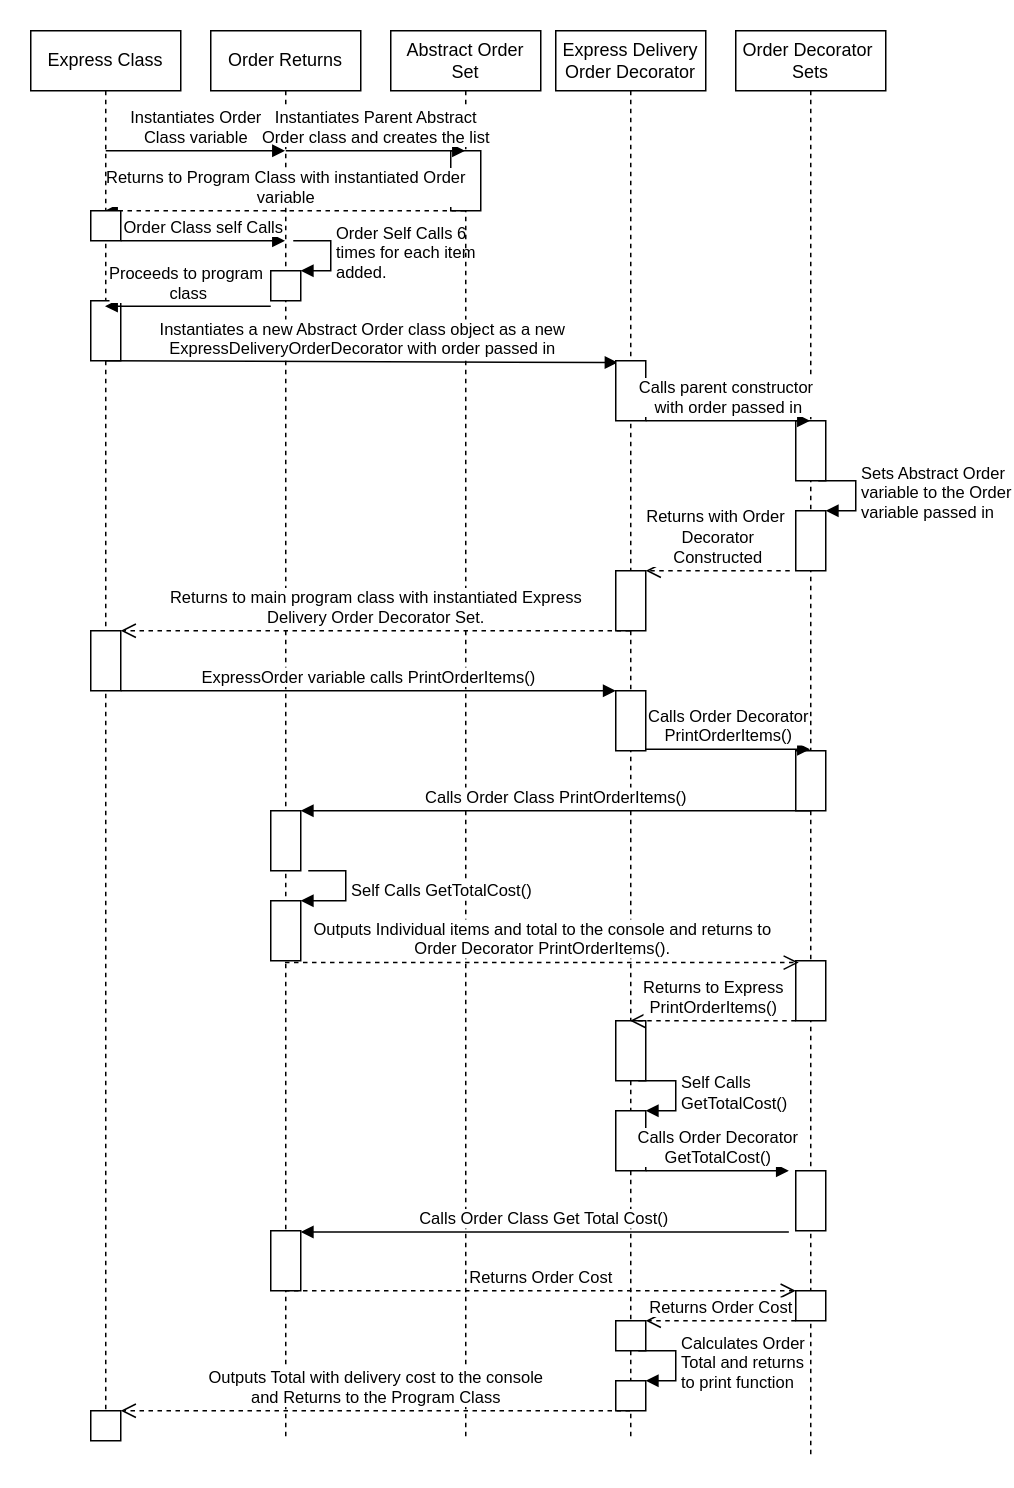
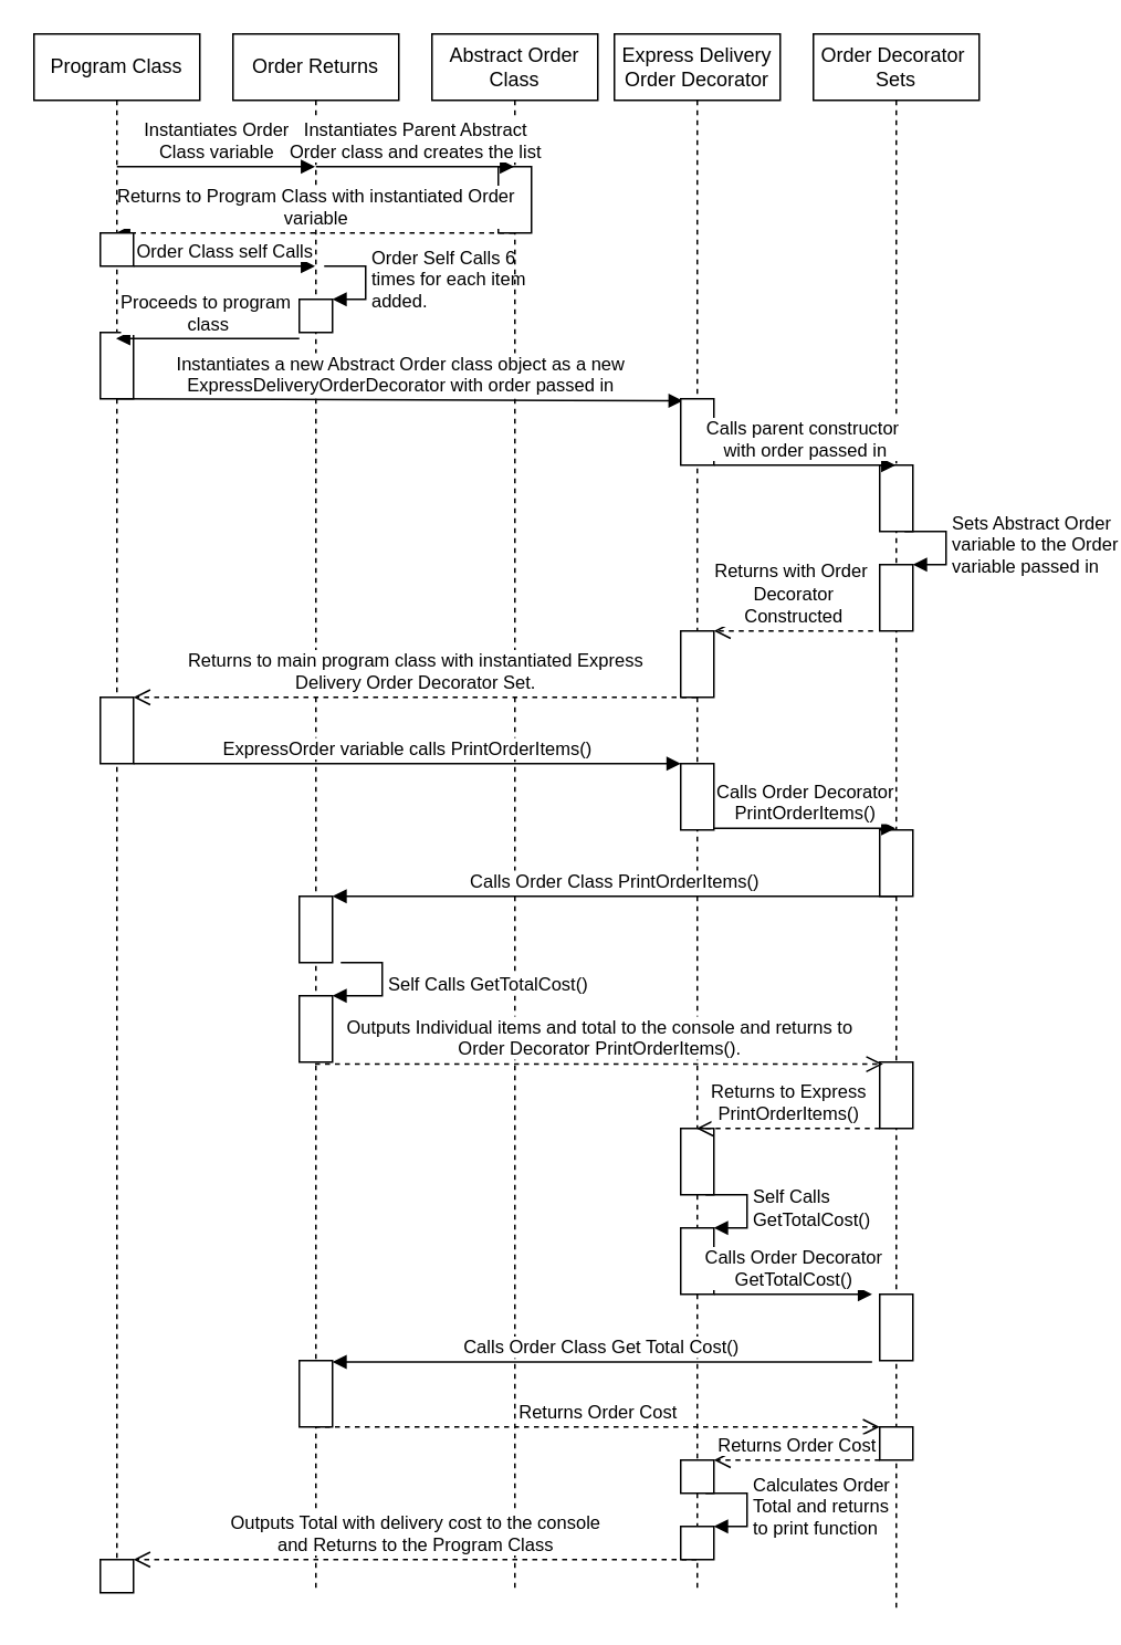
  <mxCell id="0" />
  <mxCell id="1" parent="0" />
  <mxCell id="2" value="Order Returns" style="shape=umlLifeline;perimeter=lifelinePerimeter;whiteSpace=wrap;html=1;container=1;collapsible=0;recursiveResize=0;outlineConnect=0;" vertex="1" parent="1"><mxGeometry x="140" y="20" width="100" height="940" as="geometry" /></mxCell>
  <mxCell id="3" value="" style="html=1;points=[];perimeter=orthogonalPerimeter;" vertex="1" parent="2"><mxGeometry x="40" y="160" width="20" height="20" as="geometry" /></mxCell>
  <mxCell id="4" value="Order Self Calls 6&lt;br&gt;times for each item&amp;nbsp;&lt;br&gt;added." style="edgeStyle=orthogonalEdgeStyle;html=1;align=left;spacingLeft=2;endArrow=block;rounded=0;entryX=1;entryY=0;" edge="1" target="3" parent="2"><mxGeometry relative="1" as="geometry"><mxPoint x="55" y="140" as="sourcePoint" /><Array as="points"><mxPoint x="80" y="140" /></Array></mxGeometry></mxCell>
- <mxCell id="5" value="Abstract Order Set" style="shape=umlLifeline;perimeter=lifelinePerimeter;whiteSpace=wrap;html=1;container=1;collapsible=0;recursiveResize=0;outlineConnect=0;" vertex="1" parent="1"><mxGeometry x="260" y="20" width="100" height="940" as="geometry" /></mxCell>
+ <mxCell id="5" value="Abstract Order Class" style="shape=umlLifeline;perimeter=lifelinePerimeter;whiteSpace=wrap;html=1;container=1;collapsible=0;recursiveResize=0;outlineConnect=0;" vertex="1" parent="1"><mxGeometry x="260" y="20" width="100" height="940" as="geometry" /></mxCell>
  <mxCell id="6" value="" style="html=1;points=[];perimeter=orthogonalPerimeter;" vertex="1" parent="5"><mxGeometry x="40" y="80" width="20" height="40" as="geometry" /></mxCell>
  <mxCell id="7" value="Instantiates Parent Abstract &lt;br&gt;Order class and creates the list" style="html=1;verticalAlign=bottom;endArrow=block;" edge="1" parent="1" target="5"><mxGeometry width="80" relative="1" as="geometry"><mxPoint x="190" y="100" as="sourcePoint" /><mxPoint x="180" y="100" as="targetPoint" /></mxGeometry></mxCell>
  <mxCell id="8" value="Returns to Program Class with instantiated Order&lt;br&gt;variable" style="html=1;verticalAlign=bottom;endArrow=block;dashed=1;" edge="1" parent="1" source="5" target="9"><mxGeometry width="80" relative="1" as="geometry"><mxPoint x="110" y="140" as="sourcePoint" /><mxPoint x="190" y="140" as="targetPoint" /><Array as="points"><mxPoint x="230" y="140" /></Array></mxGeometry></mxCell>
- <mxCell id="9" value="Express Class" style="shape=umlLifeline;perimeter=lifelinePerimeter;whiteSpace=wrap;html=1;container=1;collapsible=0;recursiveResize=0;outlineConnect=0;" vertex="1" parent="1"><mxGeometry y="20" width="100" height="940" as="geometry" x="20" /></mxCell>
+ <mxCell id="9" value="Program Class" style="shape=umlLifeline;perimeter=lifelinePerimeter;whiteSpace=wrap;html=1;container=1;collapsible=0;recursiveResize=0;outlineConnect=0;" vertex="1" parent="1"><mxGeometry y="20" width="100" height="940" as="geometry" x="20" /></mxCell>
  <mxCell id="10" value="" style="html=1;points=[];perimeter=orthogonalPerimeter;" vertex="1" parent="9"><mxGeometry x="40" y="120" width="20" height="20" as="geometry" /></mxCell>
  <mxCell id="11" value="" style="html=1;points=[];perimeter=orthogonalPerimeter;" vertex="1" parent="9"><mxGeometry x="40" y="180" width="20" height="40" as="geometry" /></mxCell>
  <mxCell id="12" value="Instantiates Order&lt;br&gt;Class variable" style="html=1;verticalAlign=bottom;endArrow=block;" edge="1" parent="1" target="2"><mxGeometry width="80" relative="1" as="geometry"><mxPoint x="70" y="100" as="sourcePoint" /><mxPoint x="150" y="100" as="targetPoint" /></mxGeometry></mxCell>
  <mxCell id="13" value="Express Delivery Order Decorator" style="shape=umlLifeline;perimeter=lifelinePerimeter;whiteSpace=wrap;html=1;container=1;collapsible=0;recursiveResize=0;outlineConnect=0;" vertex="1" parent="1"><mxGeometry x="370" y="20" width="100" height="940" as="geometry" /></mxCell>
  <mxCell id="14" value="" style="html=1;points=[];perimeter=orthogonalPerimeter;" vertex="1" parent="13"><mxGeometry x="40" y="360" width="20" height="40" as="geometry" /></mxCell>
  <mxCell id="15" value="" style="html=1;points=[];perimeter=orthogonalPerimeter;" vertex="1" parent="13"><mxGeometry x="40" y="660" width="20" height="40" as="geometry" /></mxCell>
  <mxCell id="16" value="" style="html=1;points=[];perimeter=orthogonalPerimeter;" vertex="1" parent="13"><mxGeometry x="40" y="860" width="20" height="20" as="geometry" /></mxCell>
  <mxCell id="17" value="Proceeds to program&amp;nbsp;&lt;br&gt;class" style="html=1;verticalAlign=bottom;endArrow=block;exitX=0;exitY=1.18;exitDx=0;exitDy=0;exitPerimeter=0;" edge="1" parent="1" source="3" target="9"><mxGeometry width="80" relative="1" as="geometry"><mxPoint x="120" y="240" as="sourcePoint" /><mxPoint x="200" y="240" as="targetPoint" /></mxGeometry></mxCell>
  <mxCell id="18" value="Instantiates a new Abstract Order class object as a new&lt;br&gt;ExpressDeliveryOrderDecorator with order passed in" style="html=1;verticalAlign=bottom;endArrow=block;entryX=0.06;entryY=0.03;entryDx=0;entryDy=0;entryPerimeter=0;" edge="1" parent="1" target="20"><mxGeometry width="80" relative="1" as="geometry"><mxPoint x="70" y="240" as="sourcePoint" /><mxPoint x="150" y="240" as="targetPoint" /></mxGeometry></mxCell>
  <mxCell id="19" value="Order Class self Calls" style="html=1;verticalAlign=bottom;endArrow=block;" edge="1" parent="1" target="2"><mxGeometry width="80" relative="1" as="geometry"><mxPoint x="80" y="160" as="sourcePoint" /><mxPoint x="160" y="160" as="targetPoint" /></mxGeometry></mxCell>
  <mxCell id="20" value="" style="html=1;points=[];perimeter=orthogonalPerimeter;" vertex="1" parent="1"><mxGeometry x="410" y="240" width="20" height="40" as="geometry" /></mxCell>
  <mxCell id="21" value="Order Decorator&amp;nbsp;&lt;br&gt;Sets" style="shape=umlLifeline;perimeter=lifelinePerimeter;whiteSpace=wrap;html=1;container=1;collapsible=0;recursiveResize=0;outlineConnect=0;" vertex="1" parent="1"><mxGeometry x="490" y="20" width="100" height="950" as="geometry" /></mxCell>
  <mxCell id="22" value="" style="html=1;points=[];perimeter=orthogonalPerimeter;" vertex="1" parent="21"><mxGeometry x="40" y="260" width="20" height="40" as="geometry" /></mxCell>
  <mxCell id="23" value="" style="html=1;points=[];perimeter=orthogonalPerimeter;" vertex="1" parent="21"><mxGeometry x="40" y="620" width="20" height="40" as="geometry" /></mxCell>
  <mxCell id="24" value="" style="html=1;points=[];perimeter=orthogonalPerimeter;" vertex="1" parent="21"><mxGeometry x="40" y="760" width="20" height="40" as="geometry" /></mxCell>
  <mxCell id="25" value="" style="html=1;points=[];perimeter=orthogonalPerimeter;" vertex="1" parent="21"><mxGeometry x="40" y="840" width="20" height="20" as="geometry" /></mxCell>
  <mxCell id="26" value="Calls parent constructor&amp;nbsp;&lt;br&gt;with order passed in" style="html=1;verticalAlign=bottom;endArrow=block;" edge="1" parent="1" target="21"><mxGeometry width="80" relative="1" as="geometry"><mxPoint x="430" y="280" as="sourcePoint" /><mxPoint x="510" y="280" as="targetPoint" /></mxGeometry></mxCell>
  <mxCell id="27" value="" style="html=1;points=[];perimeter=orthogonalPerimeter;" vertex="1" parent="1"><mxGeometry x="530" y="340" width="20" height="40" as="geometry" /></mxCell>
  <mxCell id="28" value="Sets Abstract Order&amp;nbsp;&lt;br&gt;variable to the Order&lt;br&gt;variable passed in" style="edgeStyle=orthogonalEdgeStyle;html=1;align=left;spacingLeft=2;endArrow=block;rounded=0;entryX=1;entryY=0;" edge="1" target="27" parent="1"><mxGeometry relative="1" as="geometry"><mxPoint x="545" y="320" as="sourcePoint" /><Array as="points"><mxPoint x="570" y="320" /></Array></mxGeometry></mxCell>
  <mxCell id="29" value="Returns with Order&amp;nbsp;&lt;br&gt;Decorator&lt;br&gt;Constructed" style="html=1;verticalAlign=bottom;endArrow=open;dashed=1;endSize=8;" edge="1" parent="1" target="14"><mxGeometry relative="1" as="geometry"><mxPoint x="526" y="380" as="sourcePoint" /><mxPoint x="430" y="380" as="targetPoint" /></mxGeometry></mxCell>
  <mxCell id="30" value="" style="html=1;points=[];perimeter=orthogonalPerimeter;" vertex="1" parent="1"><mxGeometry x="60" y="420" width="20" height="40" as="geometry" /></mxCell>
  <mxCell id="31" value="Returns to main program class with instantiated Express&lt;br&gt;Delivery Order Decorator Set." style="html=1;verticalAlign=bottom;endArrow=open;dashed=1;endSize=8;" edge="1" parent="1" source="13"><mxGeometry relative="1" as="geometry"><mxPoint x="160" y="420" as="sourcePoint" /><mxPoint x="80" y="420" as="targetPoint" /></mxGeometry></mxCell>
  <mxCell id="32" value="ExpressOrder variable calls PrintOrderItems()" style="html=1;verticalAlign=bottom;endArrow=block;" edge="1" parent="1" target="33"><mxGeometry width="80" relative="1" as="geometry"><mxPoint x="80" y="460" as="sourcePoint" /><mxPoint x="160" y="460" as="targetPoint" /></mxGeometry></mxCell>
  <mxCell id="33" value="" style="html=1;points=[];perimeter=orthogonalPerimeter;" vertex="1" parent="1"><mxGeometry x="410" y="460" width="20" height="40" as="geometry" /></mxCell>
  <mxCell id="34" value="" style="html=1;points=[];perimeter=orthogonalPerimeter;" vertex="1" parent="1"><mxGeometry x="530" y="500" width="20" height="40" as="geometry" /></mxCell>
  <mxCell id="35" value="Calls Order Decorator&lt;br&gt;PrintOrderItems()" style="html=1;verticalAlign=bottom;endArrow=block;" edge="1" parent="1" target="21"><mxGeometry width="80" relative="1" as="geometry"><mxPoint x="430" y="499" as="sourcePoint" /><mxPoint x="510" y="499" as="targetPoint" /></mxGeometry></mxCell>
  <mxCell id="36" value="" style="html=1;points=[];perimeter=orthogonalPerimeter;" vertex="1" parent="1"><mxGeometry x="180" y="540" width="20" height="40" as="geometry" /></mxCell>
  <mxCell id="37" value="Calls Order Class PrintOrderItems()" style="html=1;verticalAlign=bottom;endArrow=block;" edge="1" parent="1" source="21" target="36"><mxGeometry width="80" relative="1" as="geometry"><mxPoint x="280" y="539" as="sourcePoint" /><mxPoint x="360" y="539" as="targetPoint" /></mxGeometry></mxCell>
  <mxCell id="38" value="Outputs Individual items and total to the console and returns to&lt;br&gt;Order Decorator PrintOrderItems()." style="html=1;verticalAlign=bottom;endArrow=open;dashed=1;endSize=8;entryX=0.1;entryY=0.03;entryDx=0;entryDy=0;entryPerimeter=0;" edge="1" parent="1" source="2" target="23"><mxGeometry relative="1" as="geometry"><mxPoint x="350" y="580" as="sourcePoint" /><mxPoint x="270" y="580" as="targetPoint" /></mxGeometry></mxCell>
  <mxCell id="39" value="" style="html=1;points=[];perimeter=orthogonalPerimeter;" vertex="1" parent="1"><mxGeometry x="180" y="600" width="20" height="40" as="geometry" /></mxCell>
  <mxCell id="40" value="Self Calls GetTotalCost()" style="edgeStyle=orthogonalEdgeStyle;html=1;align=left;spacingLeft=2;endArrow=block;rounded=0;entryX=1;entryY=0;" edge="1" target="39" parent="1"><mxGeometry relative="1" as="geometry"><mxPoint x="205" y="580" as="sourcePoint" /><Array as="points"><mxPoint x="230" y="580" /></Array></mxGeometry></mxCell>
  <mxCell id="41" value="Returns to Express&lt;br&gt;PrintOrderItems()" style="html=1;verticalAlign=bottom;endArrow=open;dashed=1;endSize=8;" edge="1" parent="1" target="13"><mxGeometry relative="1" as="geometry"><mxPoint x="530" y="680" as="sourcePoint" /><mxPoint x="450" y="680" as="targetPoint" /></mxGeometry></mxCell>
  <mxCell id="42" value="" style="html=1;points=[];perimeter=orthogonalPerimeter;" vertex="1" parent="1"><mxGeometry x="410" y="740" width="20" height="40" as="geometry" /></mxCell>
  <mxCell id="43" value="Self Calls&lt;br&gt;GetTotalCost()" style="edgeStyle=orthogonalEdgeStyle;html=1;align=left;spacingLeft=2;endArrow=block;rounded=0;entryX=1;entryY=0;" edge="1" target="42" parent="1"><mxGeometry relative="1" as="geometry"><mxPoint x="425" y="720" as="sourcePoint" /><Array as="points"><mxPoint x="450" y="720" /></Array></mxGeometry></mxCell>
  <mxCell id="44" value="Calls Order Decorator&lt;br&gt;GetTotalCost()" style="html=1;verticalAlign=bottom;endArrow=block;entryX=-0.23;entryY=0;entryDx=0;entryDy=0;entryPerimeter=0;" edge="1" parent="1" target="24"><mxGeometry width="80" relative="1" as="geometry"><mxPoint x="430" y="780" as="sourcePoint" /><mxPoint x="510" y="780" as="targetPoint" /></mxGeometry></mxCell>
  <mxCell id="45" value="" style="html=1;points=[];perimeter=orthogonalPerimeter;" vertex="1" parent="1"><mxGeometry x="180" y="820" width="20" height="40" as="geometry" /></mxCell>
  <mxCell id="46" value="Calls Order Class Get Total Cost()" style="html=1;verticalAlign=bottom;endArrow=block;exitX=-0.23;exitY=1.02;exitDx=0;exitDy=0;exitPerimeter=0;" edge="1" parent="1" source="24" target="45"><mxGeometry width="80" relative="1" as="geometry"><mxPoint x="290" y="870" as="sourcePoint" /><mxPoint x="370" y="870" as="targetPoint" /></mxGeometry></mxCell>
  <mxCell id="47" value="Returns Order Cost" style="html=1;verticalAlign=bottom;endArrow=open;dashed=1;endSize=8;" edge="1" parent="1" source="2" target="25"><mxGeometry relative="1" as="geometry"><mxPoint x="370" y="870" as="sourcePoint" /><mxPoint x="290" y="870" as="targetPoint" /></mxGeometry></mxCell>
  <mxCell id="48" value="Returns Order Cost" style="html=1;verticalAlign=bottom;endArrow=open;dashed=1;endSize=8;" edge="1" parent="1" source="25"><mxGeometry relative="1" as="geometry"><mxPoint x="510" y="880" as="sourcePoint" /><mxPoint x="430" y="880" as="targetPoint" /></mxGeometry></mxCell>
  <mxCell id="49" value="" style="html=1;points=[];perimeter=orthogonalPerimeter;" vertex="1" parent="1"><mxGeometry x="410" y="920" width="20" height="20" as="geometry" /></mxCell>
  <mxCell id="50" value="Calculates Order&lt;br&gt;Total and returns&amp;nbsp;&lt;br&gt;to print function" style="edgeStyle=orthogonalEdgeStyle;html=1;align=left;spacingLeft=2;endArrow=block;rounded=0;entryX=1;entryY=0;" edge="1" target="49" parent="1"><mxGeometry relative="1" as="geometry"><mxPoint x="425" y="900" as="sourcePoint" /><Array as="points"><mxPoint x="450" y="900" /></Array></mxGeometry></mxCell>
  <mxCell id="51" value="" style="html=1;points=[];perimeter=orthogonalPerimeter;" vertex="1" parent="1"><mxGeometry x="60" y="940" width="20" height="20" as="geometry" /></mxCell>
  <mxCell id="52" value="Outputs Total with delivery cost to the console&lt;br&gt;and Returns to the Program Class" style="html=1;verticalAlign=bottom;endArrow=open;dashed=1;endSize=8;" edge="1" parent="1" source="13"><mxGeometry relative="1" as="geometry"><mxPoint x="160" y="940" as="sourcePoint" /><mxPoint x="80" y="940" as="targetPoint" /></mxGeometry></mxCell>
